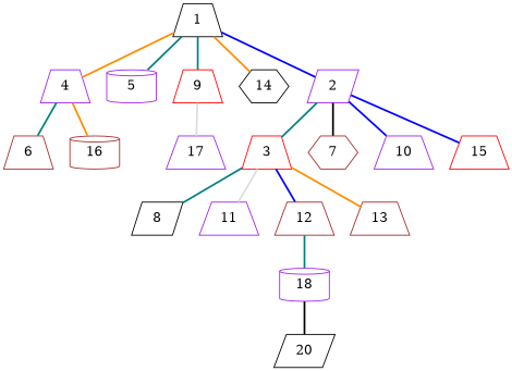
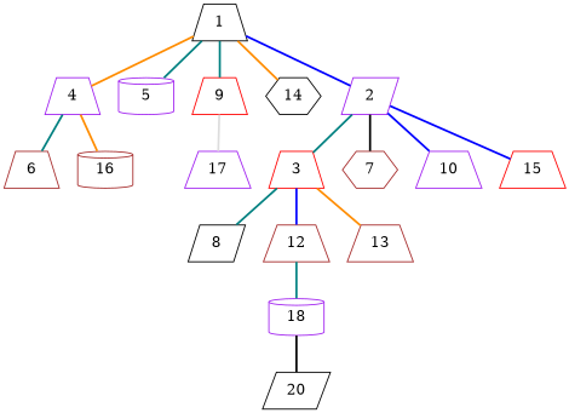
  graph {
    rankdir=BT
    node [color=purple shape=trapezium]
    edge [color=teal style=bold]
    2 [shape=parallelogram]
    1 [color=black]
    3 [color=red]
    4
    5 [shape=cylinder]
    6 [color=brown]
    7 [color=brown shape=hexagon]
    8 [color=black shape=parallelogram]
    9 [color=red]
    10
-   11
    12 [color=brown]
    13 [color=brown]
    14 [color=black shape=hexagon]
    15 [color=red]
    16 [color=brown shape=cylinder]
    17
    18 [shape=cylinder]
    20 [color=black shape=parallelogram]
    2 -- 1 [color=blue]
    3 -- 2
    4 -- 1 [color=darkorange]
    5 -- 1
    6 -- 4
    7 -- 2 [color=black]
    8 -- 3
    9 -- 1
    10 -- 2 [color=blue]
-   11 -- 3 [color="#DDDDDD"]
    12 -- 3 [color=blue]
    13 -- 3 [color=darkorange]
    14 -- 1 [color=darkorange]
    15 -- 2 [color=blue]
    16 -- 4 [color=darkorange]
    17 -- 9 [color="#DDDDDD"]
    18 -- 12
    20 -- 18 [color=black]
  }
